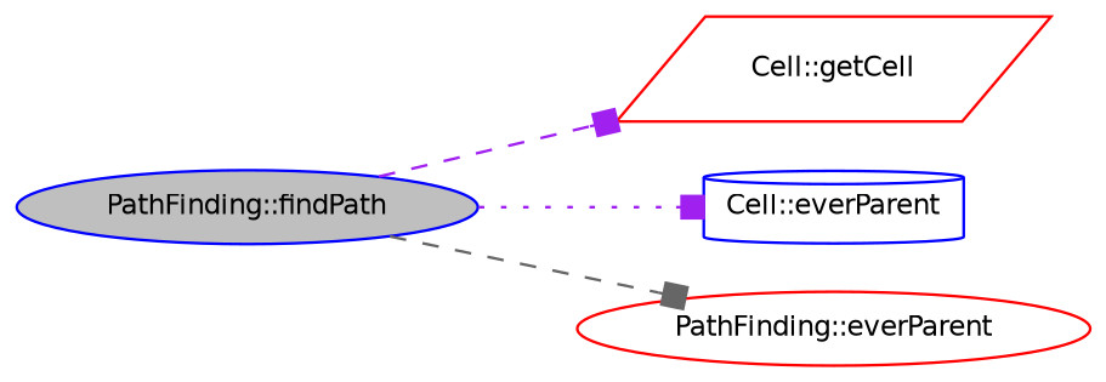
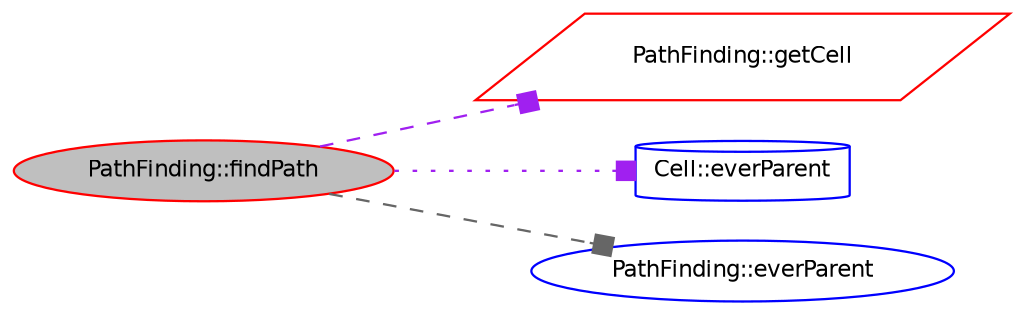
  digraph {
    rankdir=LR
    node [color=blue fillcolor=white fontname=Helvetica fontsize=10 shape=ellipse style=filled]
    edge [arrowhead=box color=purple fontname=Helvetica fontsize=10 labelfontname=Helvetica labelfontsize=10 style=dashed]
-   n1 [fillcolor=grey75 fontcolor=black height=0.2 label="PathFinding::findPath" width=0.4]
-   n2 [color=red height=0.2 label="Cell::getCell" shape=parallelogram width=0.4]
+   n1 [color=red fillcolor=grey75 fontcolor=black height=0.2 label="PathFinding::findPath" width=0.4]
+   n2 [color=red height=0.2 label="PathFinding::getCell" shape=parallelogram width=0.4]
    n3 [height=0.2 label="Cell::everParent" shape=cylinder width=0.4]
-   n4 [color=red height=0.2 label="PathFinding::everParent" width=0.4]
+   n4 [height=0.2 label="PathFinding::everParent" width=0.4]
    n1 -> n2
    n1 -> n3 [style=dotted]
    n1 -> n4 [color=gray40]
  }
